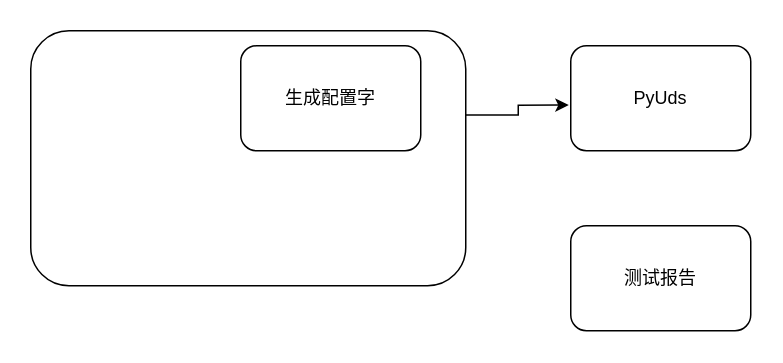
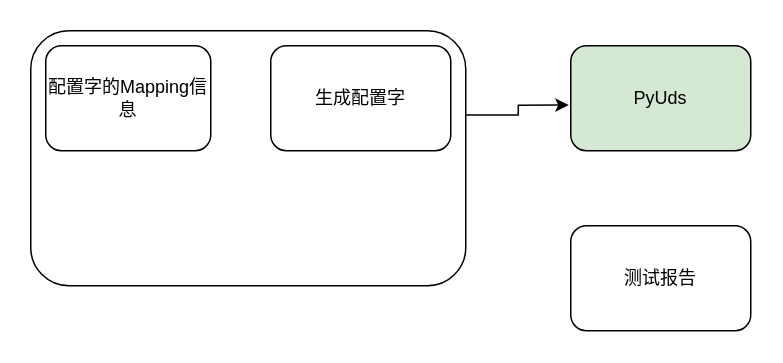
  <mxCell id="0" />
  <mxCell id="1" parent="0" />
- <mxCell id="2" value="PyUds" style="rounded=1;whiteSpace=wrap;html=1;" vertex="1" parent="1"><mxGeometry x="380" y="30" width="120" height="70" as="geometry" /></mxCell>
+ <mxCell id="2" value="PyUds" style="rounded=1;whiteSpace=wrap;html=1;fillColor=#d5e8d4;" vertex="1" parent="1"><mxGeometry x="380" y="30" width="120" height="70" as="geometry" /></mxCell>
  <mxCell id="3" value="测试报告" style="rounded=1;whiteSpace=wrap;html=1;" vertex="1" parent="1"><mxGeometry x="380" y="150" width="120" height="70" as="geometry" /></mxCell>
  <mxCell id="4" value="" style="edgeStyle=orthogonalEdgeStyle;rounded=0;orthogonalLoop=1;jettySize=auto;html=1;entryX=-0.011;entryY=0.565;entryDx=0;entryDy=0;entryPerimeter=0;exitX=0.997;exitY=0.33;exitDx=0;exitDy=0;exitPerimeter=0;" edge="1" parent="1" source="5" target="2"><mxGeometry relative="1" as="geometry"><mxPoint x="310" y="60" as="sourcePoint" /></mxGeometry></mxCell>
  <mxCell id="5" value="" style="rounded=1;whiteSpace=wrap;html=1;" vertex="1" parent="1"><mxGeometry x="20" y="20" width="290" height="170" as="geometry" /></mxCell>
- <mxCell id="7" value="生成配置字" style="rounded=1;whiteSpace=wrap;html=1;" vertex="1" parent="1"><mxGeometry x="160" y="30" width="120" height="70" as="geometry" /></mxCell>
+ <mxCell id="6" value="配置字的Mapping信息" style="rounded=1;whiteSpace=wrap;html=1;" vertex="1" parent="1"><mxGeometry x="30" y="30" width="110" height="70" as="geometry" /></mxCell>
+ <mxCell id="7" value="生成配置字" style="rounded=1;whiteSpace=wrap;html=1;" vertex="1" parent="1"><mxGeometry x="180" y="30" width="120" height="70" as="geometry" /></mxCell>
